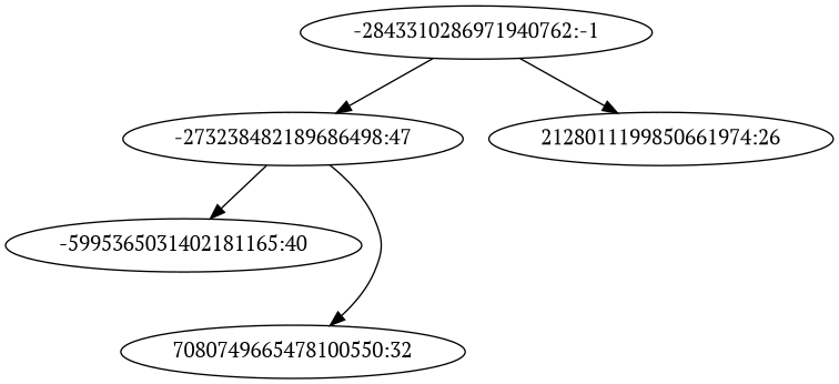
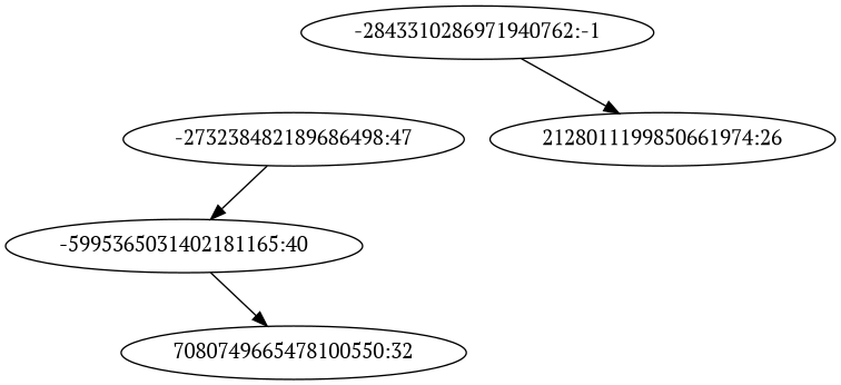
  digraph {
    fontname="PT Serif"
    node [fontname="PT Serif"]
    edge [fontname="PT Serif"]
    n1 [label="-2843310286971940762:-1"]
    n2 [label="-273238482189686498:47"]
    n3 [label="2128011199850661974:26"]
    n4 [label="-5995365031402181165:40"]
    n5 [label="7080749665478100550:32"]
-   n1 -> n2
    n1 -> n3
    n2 -> n4
-   n2 -> n5
+   n4 -> n5
  }
